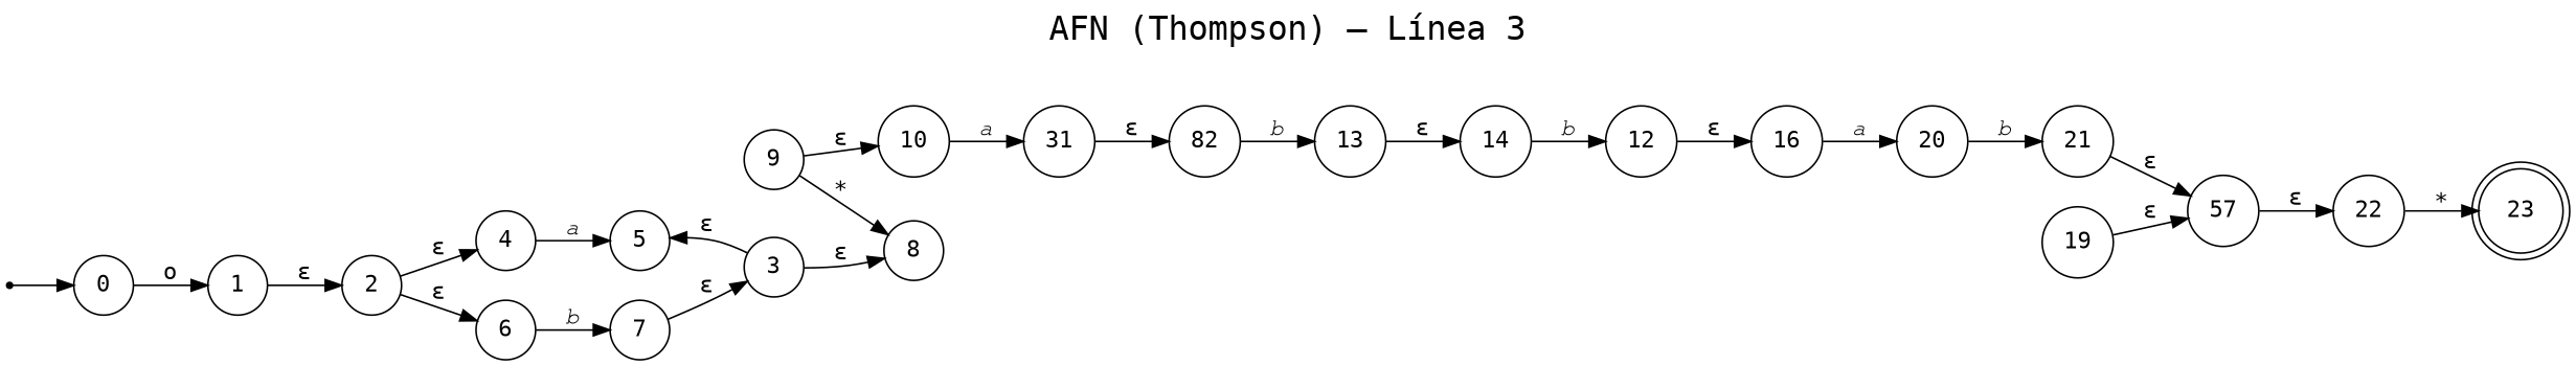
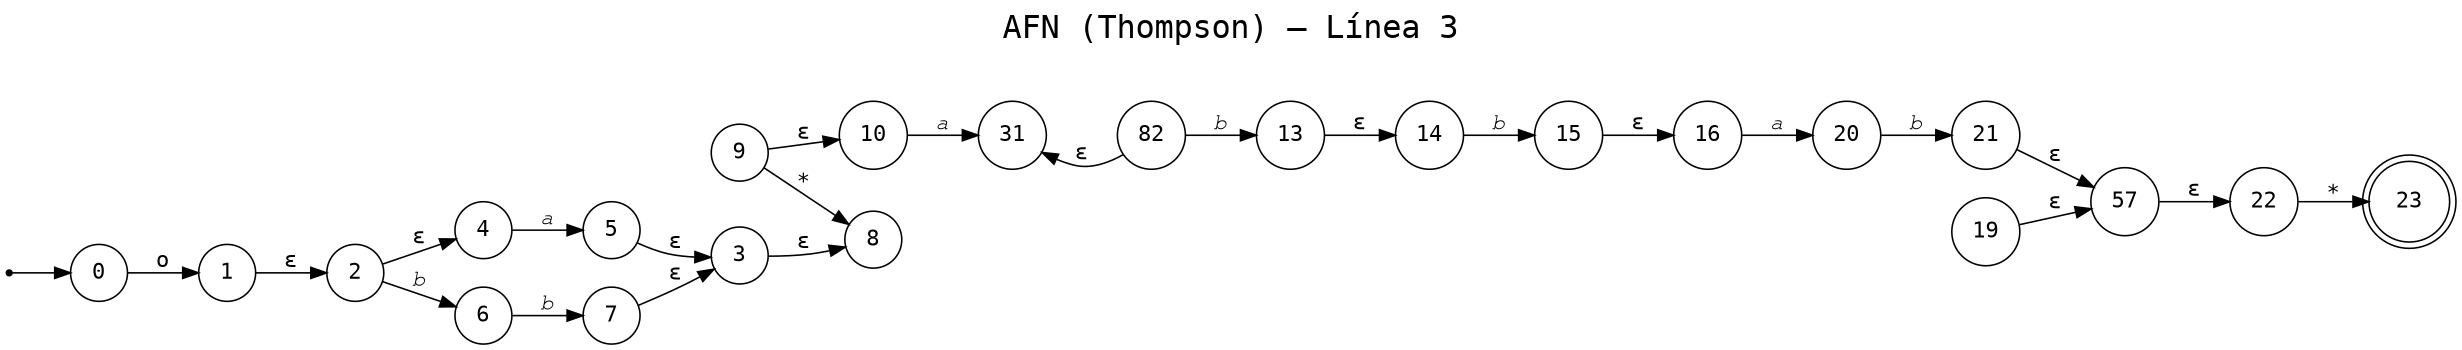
  digraph {
    fontname="DejaVu Sans Mono"
    fontsize=20
    label="AFN (Thompson) – Línea 3"
    labelloc=t
    rankdir=LR
    node [fontname="DejaVu Sans Mono" shape=circle]
    edge [fontname="DejaVu Sans Mono"]
    n1 [label=0]
    n2 [label=1]
    n3 [label=2]
    n4 [label=4]
    n5 [label=6]
    n6 [label=5]
    n7 [label=7]
    n8 [label=3]
    n9 [label=8]
    n10 [label=9]
    n11 [label=10]
    n12 [label=31]
    n13 [label=82]
    n14 [label=13]
    n15 [label=14]
-   n16 [label=12]
+   n16 [label=15]
    n17 [label=16]
    n18 [label=20]
    n19 [label=21]
    n20 [label=57]
    n21 [label=22]
    n22 [label=23 shape=doublecircle]
    n23 [label=19]
    start [shape=point]
    n1 -> n2 [label=o]
    n2 -> n3 [label="ε"]
    n3 -> n4 [label="ε"]
-   n3 -> n5 [label="ε"]
+   n3 -> n5 [label="𝑏"]
    n4 -> n6 [label="𝑎"]
    n5 -> n7 [label="𝑏"]
-   n8 -> n6 [label="ε"]
+   n6 -> n8 [label="ε"]
    n7 -> n8 [label="ε"]
    n8 -> n9 [label="ε"]
    n10 -> n9 [label="∗"]
    n10 -> n11 [label="ε"]
    n11 -> n12 [label="𝑎"]
-   n12 -> n13 [label="ε"]
+   n13 -> n12 [label="ε"]
    n13 -> n14 [label="𝑏"]
    n14 -> n15 [label="ε"]
    n15 -> n16 [label="𝑏"]
    n16 -> n17 [label="ε"]
    n17 -> n18 [label="𝑎"]
    n18 -> n19 [label="𝑏"]
    n19 -> n20 [label="ε"]
    n20 -> n21 [label="ε"]
    n21 -> n22 [label="∗"]
    n23 -> n20 [label="ε"]
    start -> n1
  }
